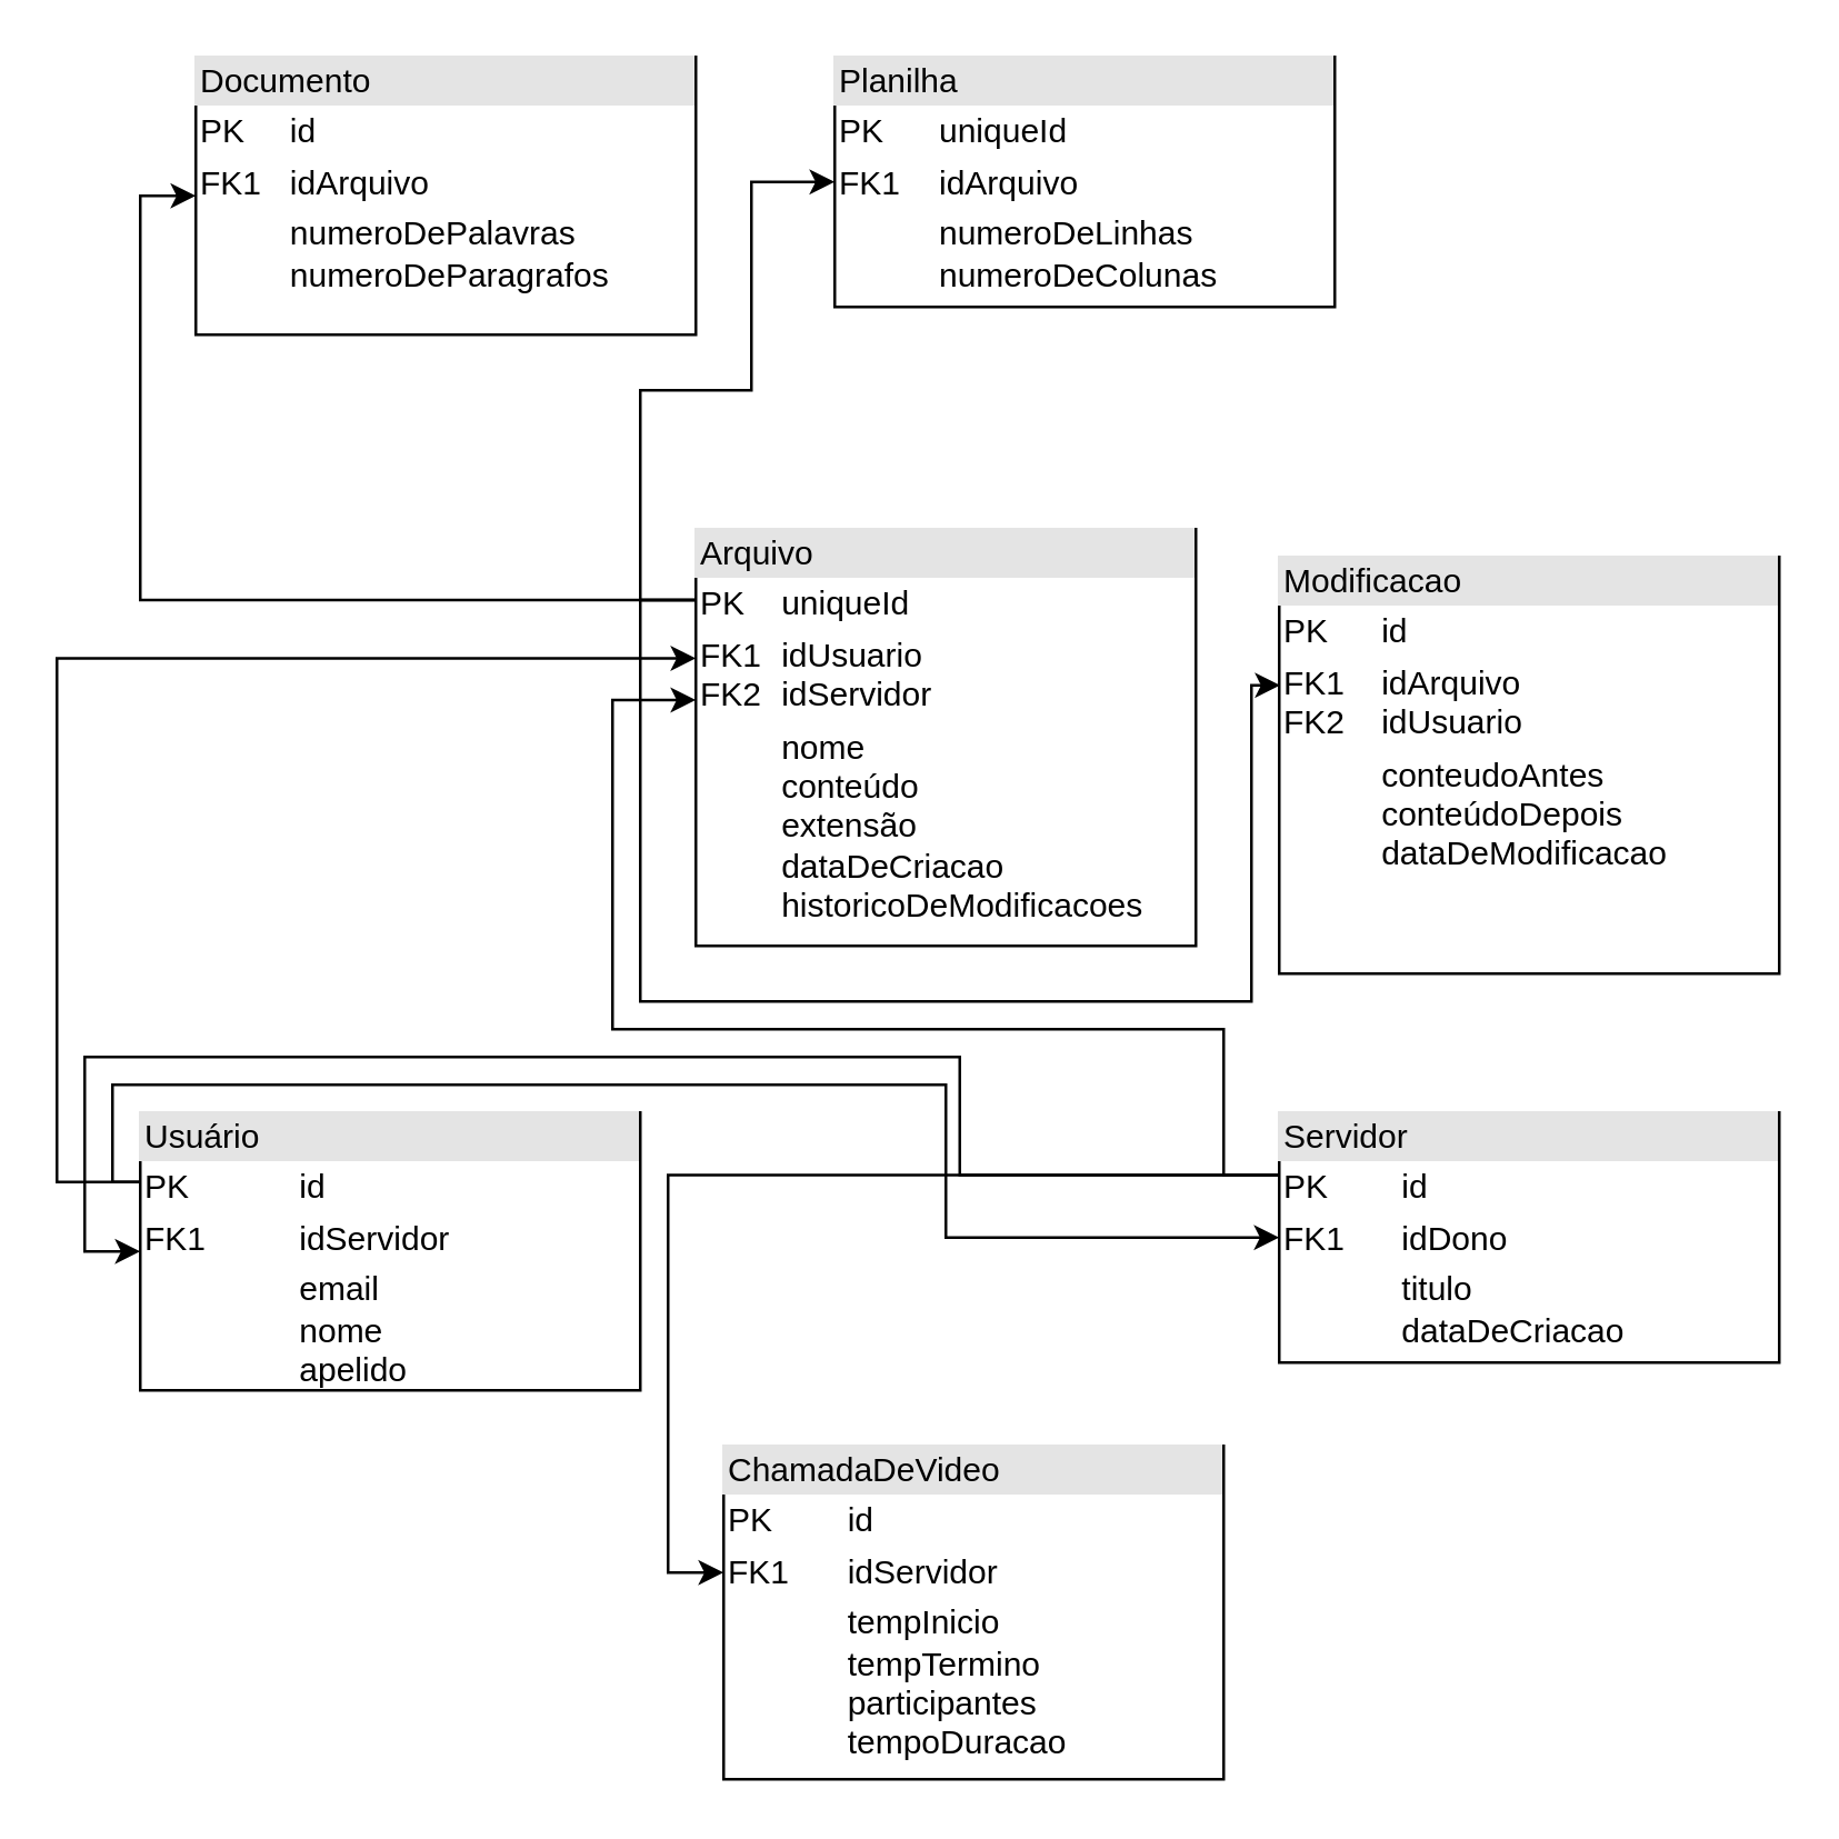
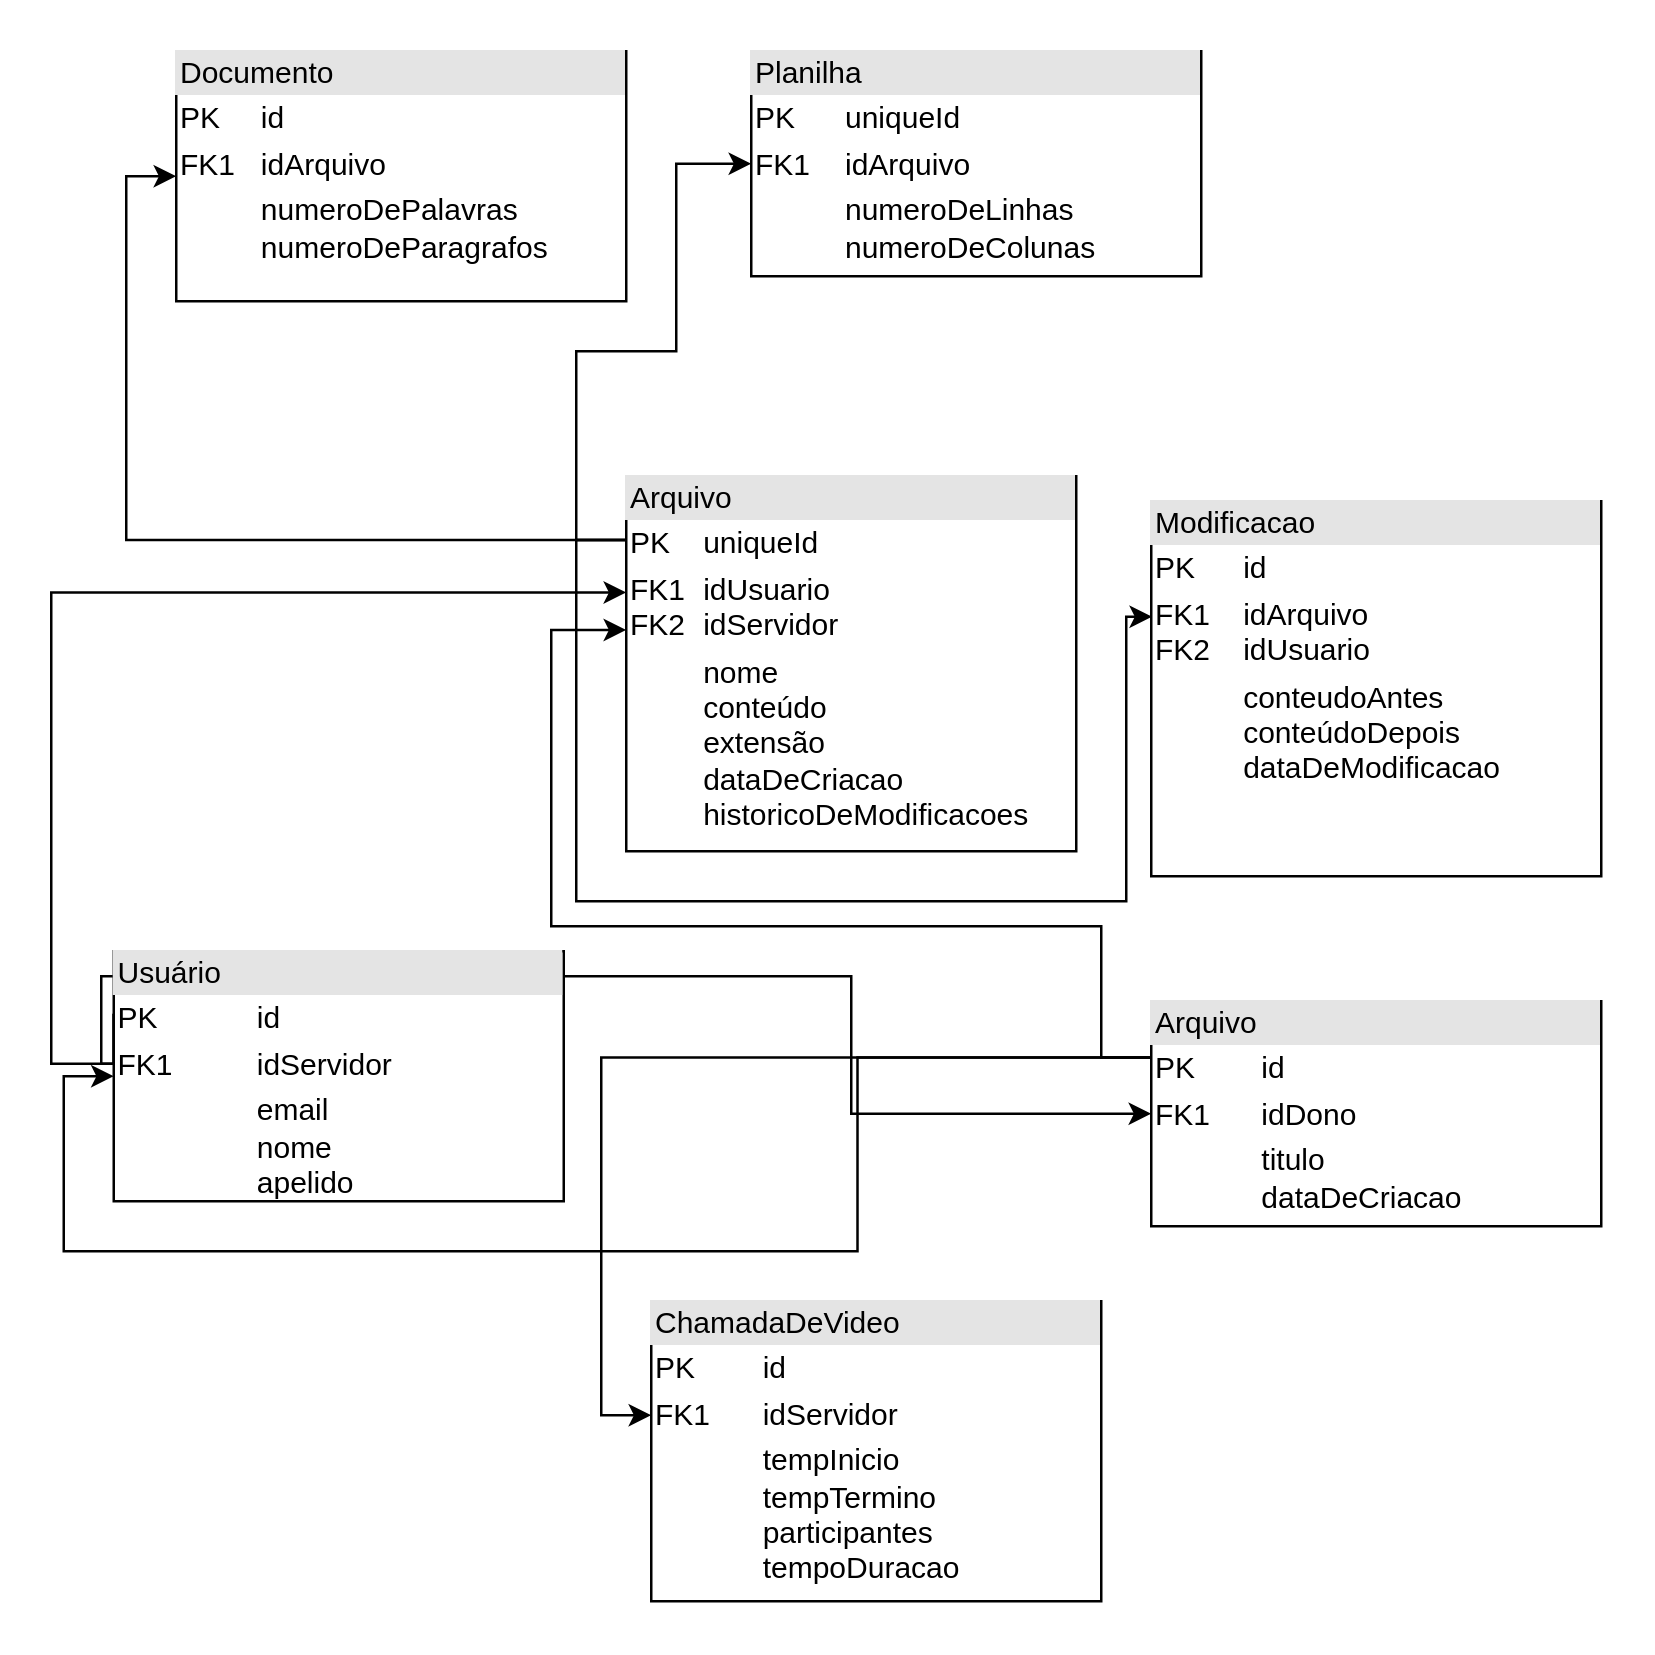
  <mxCell id="0" />
  <mxCell id="1" parent="0" />
  <mxCell id="2" value="&lt;div style=&quot;box-sizing:border-box;width:100%;background:#e4e4e4;padding:2px;&quot;&gt;Documento&lt;/div&gt;&lt;table style=&quot;width:100%;font-size:1em;&quot; cellpadding=&quot;2&quot; cellspacing=&quot;0&quot;&gt;&lt;tbody&gt;&lt;tr&gt;&lt;td&gt;PK&lt;/td&gt;&lt;td&gt;id&lt;/td&gt;&lt;/tr&gt;&lt;tr&gt;&lt;td&gt;FK1&lt;/td&gt;&lt;td&gt;idArquivo&lt;/td&gt;&lt;/tr&gt;&lt;tr&gt;&lt;td&gt;&lt;/td&gt;&lt;td&gt;numeroDePalavras&lt;br&gt;numeroDeParagrafos&lt;br&gt;&lt;/td&gt;&lt;/tr&gt;&lt;/tbody&gt;&lt;/table&gt;" style="verticalAlign=top;align=left;overflow=fill;html=1;whiteSpace=wrap;" parent="1" vertex="1"><mxGeometry x="70" y="20" width="180" height="100" as="geometry" /></mxCell>
  <mxCell id="3" value="&lt;div style=&quot;box-sizing:border-box;width:100%;background:#e4e4e4;padding:2px;&quot;&gt;Planilha&lt;/div&gt;&lt;table style=&quot;width:100%;font-size:1em;&quot; cellpadding=&quot;2&quot; cellspacing=&quot;0&quot;&gt;&lt;tbody&gt;&lt;tr&gt;&lt;td&gt;PK&lt;/td&gt;&lt;td&gt;uniqueId&lt;/td&gt;&lt;/tr&gt;&lt;tr&gt;&lt;td&gt;FK1&lt;/td&gt;&lt;td&gt;idArquivo&lt;/td&gt;&lt;/tr&gt;&lt;tr&gt;&lt;td&gt;&lt;/td&gt;&lt;td&gt;numeroDeLinhas&lt;br&gt;numeroDeColunas&lt;/td&gt;&lt;/tr&gt;&lt;/tbody&gt;&lt;/table&gt;" style="verticalAlign=top;align=left;overflow=fill;html=1;whiteSpace=wrap;" parent="1" vertex="1"><mxGeometry x="300" y="20" width="180" height="90" as="geometry" /></mxCell>
  <mxCell id="4" style="edgeStyle=orthogonalEdgeStyle;rounded=0;orthogonalLoop=1;jettySize=auto;html=1;exitX=0;exitY=0.17;exitDx=0;exitDy=0;exitPerimeter=0;entryX=0;entryY=0.5;entryDx=0;entryDy=0;" parent="1" source="6" target="2" edge="1"><mxGeometry relative="1" as="geometry" /></mxCell>
  <mxCell id="5" style="edgeStyle=orthogonalEdgeStyle;rounded=0;orthogonalLoop=1;jettySize=auto;html=1;exitX=0;exitY=0.17;exitDx=0;exitDy=0;exitPerimeter=0;entryX=0;entryY=0.5;entryDx=0;entryDy=0;" parent="1" source="6" target="3" edge="1"><mxGeometry relative="1" as="geometry"><Array as="points"><mxPoint x="230" y="216" /><mxPoint x="230" y="140" /><mxPoint x="270" y="140" /><mxPoint x="270" y="65" /><mxPoint x="290" y="65" /></Array></mxGeometry></mxCell>
  <mxCell id="6" value="&lt;div style=&quot;box-sizing:border-box;width:100%;background:#e4e4e4;padding:2px;&quot;&gt;Arquivo&lt;/div&gt;&lt;table style=&quot;width:100%;font-size:1em;&quot; cellpadding=&quot;2&quot; cellspacing=&quot;0&quot;&gt;&lt;tbody&gt;&lt;tr&gt;&lt;td&gt;PK&lt;/td&gt;&lt;td&gt;uniqueId&lt;/td&gt;&lt;/tr&gt;&lt;tr&gt;&lt;td&gt;FK1&lt;br&gt;FK2&lt;/td&gt;&lt;td&gt;idUsuario&lt;br&gt;idServidor&lt;/td&gt;&lt;/tr&gt;&lt;tr&gt;&lt;td&gt;&lt;/td&gt;&lt;td&gt;nome&lt;br&gt;conteúdo&lt;br&gt;extensão&lt;br&gt;dataDeCriacao&lt;br&gt;historicoDeModificacoes&lt;/td&gt;&lt;/tr&gt;&lt;/tbody&gt;&lt;/table&gt;" style="verticalAlign=top;align=left;overflow=fill;html=1;whiteSpace=wrap;points=[[0,0,0,0,0],[0,0.17,0,0,0],[0,0.31,0,0,0],[0,0.41,0,0,0],[0,0.71,0,0,0],[0,1,0,0,0],[0.25,0,0,0,0],[0.25,1,0,0,0],[0.5,0,0,0,0],[0.5,1,0,0,0],[0.75,0,0,0,0],[0.75,1,0,0,0],[1,0,0,0,0],[1,0.25,0,0,0],[1,0.5,0,0,0],[1,0.75,0,0,0],[1,1,0,0,0]];" parent="1" vertex="1"><mxGeometry x="250" y="190" width="180" height="150" as="geometry" /></mxCell>
  <mxCell id="7" style="edgeStyle=orthogonalEdgeStyle;rounded=0;orthogonalLoop=1;jettySize=auto;html=1;exitX=0;exitY=0.25;exitDx=0;exitDy=0;entryX=0;entryY=0.5;entryDx=0;entryDy=0;" parent="1" source="8" target="11" edge="1"><mxGeometry relative="1" as="geometry"><Array as="points"><mxPoint x="40" y="425" /><mxPoint x="40" y="390" /><mxPoint x="340" y="390" /><mxPoint x="340" y="445" /></Array></mxGeometry></mxCell>
- <mxCell id="8" value="&lt;div style=&quot;box-sizing:border-box;width:100%;background:#e4e4e4;padding:2px;&quot;&gt;Usuário&lt;/div&gt;&lt;table style=&quot;width:100%;font-size:1em;&quot; cellpadding=&quot;2&quot; cellspacing=&quot;0&quot;&gt;&lt;tbody&gt;&lt;tr&gt;&lt;td&gt;PK&lt;/td&gt;&lt;td&gt;id&lt;/td&gt;&lt;/tr&gt;&lt;tr&gt;&lt;td&gt;FK1&lt;/td&gt;&lt;td&gt;idServidor&lt;/td&gt;&lt;/tr&gt;&lt;tr&gt;&lt;td&gt;&lt;/td&gt;&lt;td&gt;email&lt;br&gt;nome&lt;br&gt;apelido&lt;/td&gt;&lt;/tr&gt;&lt;/tbody&gt;&lt;/table&gt;" style="verticalAlign=top;align=left;overflow=fill;html=1;whiteSpace=wrap;" parent="1" vertex="1"><mxGeometry x="50" y="400" width="180" height="100" as="geometry" /></mxCell>
+ <mxCell id="8" value="&lt;div style=&quot;box-sizing:border-box;width:100%;background:#e4e4e4;padding:2px;&quot;&gt;Usuário&lt;/div&gt;&lt;table style=&quot;width:100%;font-size:1em;&quot; cellpadding=&quot;2&quot; cellspacing=&quot;0&quot;&gt;&lt;tbody&gt;&lt;tr&gt;&lt;td&gt;PK&lt;/td&gt;&lt;td&gt;id&lt;/td&gt;&lt;/tr&gt;&lt;tr&gt;&lt;td&gt;FK1&lt;/td&gt;&lt;td&gt;idServidor&lt;/td&gt;&lt;/tr&gt;&lt;tr&gt;&lt;td&gt;&lt;/td&gt;&lt;td&gt;email&lt;br&gt;nome&lt;br&gt;apelido&lt;/td&gt;&lt;/tr&gt;&lt;/tbody&gt;&lt;/table&gt;" style="verticalAlign=top;align=left;overflow=fill;html=1;whiteSpace=wrap;" parent="1" vertex="1"><mxGeometry x="45" y="380" width="180" height="100" as="geometry" /></mxCell>
  <mxCell id="9" style="edgeStyle=orthogonalEdgeStyle;rounded=0;orthogonalLoop=1;jettySize=auto;html=1;exitX=0;exitY=0.25;exitDx=0;exitDy=0;entryX=0;entryY=0.5;entryDx=0;entryDy=0;" parent="1" source="11" target="8" edge="1"><mxGeometry relative="1" as="geometry" /></mxCell>
  <mxCell id="10" style="edgeStyle=orthogonalEdgeStyle;rounded=0;orthogonalLoop=1;jettySize=auto;html=1;exitX=0;exitY=0.25;exitDx=0;exitDy=0;entryX=0;entryY=0.38;entryDx=0;entryDy=0;entryPerimeter=0;" parent="1" source="11" target="12" edge="1"><mxGeometry relative="1" as="geometry" /></mxCell>
- <mxCell id="11" value="&lt;div style=&quot;box-sizing:border-box;width:100%;background:#e4e4e4;padding:2px;&quot;&gt;Servidor&lt;/div&gt;&lt;table style=&quot;width:100%;font-size:1em;&quot; cellpadding=&quot;2&quot; cellspacing=&quot;0&quot;&gt;&lt;tbody&gt;&lt;tr&gt;&lt;td&gt;PK&lt;/td&gt;&lt;td&gt;id&lt;/td&gt;&lt;/tr&gt;&lt;tr&gt;&lt;td&gt;FK1&lt;/td&gt;&lt;td&gt;idDono&lt;/td&gt;&lt;/tr&gt;&lt;tr&gt;&lt;td&gt;&lt;/td&gt;&lt;td&gt;titulo&lt;br&gt;dataDeCriacao&lt;/td&gt;&lt;/tr&gt;&lt;/tbody&gt;&lt;/table&gt;" style="verticalAlign=top;align=left;overflow=fill;html=1;whiteSpace=wrap;" parent="1" vertex="1"><mxGeometry x="460" y="400" width="180" height="90" as="geometry" /></mxCell>
+ <mxCell id="11" value="&lt;div style=&quot;box-sizing:border-box;width:100%;background:#e4e4e4;padding:2px;&quot;&gt;Arquivo&lt;/div&gt;&lt;table style=&quot;width:100%;font-size:1em;&quot; cellpadding=&quot;2&quot; cellspacing=&quot;0&quot;&gt;&lt;tbody&gt;&lt;tr&gt;&lt;td&gt;PK&lt;/td&gt;&lt;td&gt;id&lt;/td&gt;&lt;/tr&gt;&lt;tr&gt;&lt;td&gt;FK1&lt;/td&gt;&lt;td&gt;idDono&lt;/td&gt;&lt;/tr&gt;&lt;tr&gt;&lt;td&gt;&lt;/td&gt;&lt;td&gt;titulo&lt;br&gt;dataDeCriacao&lt;/td&gt;&lt;/tr&gt;&lt;/tbody&gt;&lt;/table&gt;" style="verticalAlign=top;align=left;overflow=fill;html=1;whiteSpace=wrap;" parent="1" vertex="1"><mxGeometry x="460" y="400" width="180" height="90" as="geometry" /></mxCell>
  <mxCell id="12" value="&lt;div style=&quot;box-sizing:border-box;width:100%;background:#e4e4e4;padding:2px;&quot;&gt;ChamadaDeVideo&lt;/div&gt;&lt;table style=&quot;width:100%;font-size:1em;&quot; cellpadding=&quot;2&quot; cellspacing=&quot;0&quot;&gt;&lt;tbody&gt;&lt;tr&gt;&lt;td&gt;PK&lt;/td&gt;&lt;td&gt;id&lt;/td&gt;&lt;/tr&gt;&lt;tr&gt;&lt;td&gt;FK1&lt;/td&gt;&lt;td&gt;idServidor&lt;/td&gt;&lt;/tr&gt;&lt;tr&gt;&lt;td&gt;&lt;/td&gt;&lt;td&gt;tempInicio&lt;br&gt;tempTermino&lt;br&gt;participantes&lt;br&gt;tempoDuracao&lt;/td&gt;&lt;/tr&gt;&lt;/tbody&gt;&lt;/table&gt;" style="verticalAlign=top;align=left;overflow=fill;html=1;whiteSpace=wrap;points=[[0,0,0,0,0],[0,0.25,0,0,0],[0,0.38,0,0,0],[0,0.75,0,0,0],[0,1,0,0,0],[0.25,0,0,0,0],[0.25,1,0,0,0],[0.5,0,0,0,0],[0.5,1,0,0,0],[0.75,0,0,0,0],[0.75,1,0,0,0],[1,0,0,0,0],[1,0.25,0,0,0],[1,0.5,0,0,0],[1,0.75,0,0,0],[1,1,0,0,0]];" parent="1" vertex="1"><mxGeometry x="260" y="520" width="180" height="120" as="geometry" /></mxCell>
  <mxCell id="13" value="&lt;div style=&quot;box-sizing:border-box;width:100%;background:#e4e4e4;padding:2px;&quot;&gt;Modificacao&lt;/div&gt;&lt;table style=&quot;width:100%;font-size:1em;&quot; cellpadding=&quot;2&quot; cellspacing=&quot;0&quot;&gt;&lt;tbody&gt;&lt;tr&gt;&lt;td&gt;PK&lt;/td&gt;&lt;td&gt;id&lt;/td&gt;&lt;/tr&gt;&lt;tr&gt;&lt;td&gt;FK1&lt;br&gt;FK2&lt;/td&gt;&lt;td&gt;idArquivo&lt;br&gt;idUsuario&lt;/td&gt;&lt;/tr&gt;&lt;tr&gt;&lt;td&gt;&lt;/td&gt;&lt;td&gt;conteudoAntes&lt;br&gt;conteúdoDepois&lt;br&gt;dataDeModificacao&lt;/td&gt;&lt;/tr&gt;&lt;/tbody&gt;&lt;/table&gt;" style="verticalAlign=top;align=left;overflow=fill;html=1;whiteSpace=wrap;" parent="1" vertex="1"><mxGeometry x="460" y="200" width="180" height="150" as="geometry" /></mxCell>
  <mxCell id="14" style="edgeStyle=orthogonalEdgeStyle;rounded=0;orthogonalLoop=1;jettySize=auto;html=1;exitX=0;exitY=0.17;exitDx=0;exitDy=0;exitPerimeter=0;entryX=0.002;entryY=0.308;entryDx=0;entryDy=0;entryPerimeter=0;" parent="1" source="6" target="13" edge="1"><mxGeometry relative="1" as="geometry" /></mxCell>
  <mxCell id="15" style="edgeStyle=orthogonalEdgeStyle;rounded=0;orthogonalLoop=1;jettySize=auto;html=1;exitX=0;exitY=0.25;exitDx=0;exitDy=0;entryX=0;entryY=0.31;entryDx=0;entryDy=0;entryPerimeter=0;" parent="1" source="8" target="6" edge="1"><mxGeometry relative="1" as="geometry"><Array as="points"><mxPoint x="20" y="425" /><mxPoint x="20" y="237" /></Array></mxGeometry></mxCell>
  <mxCell id="16" style="edgeStyle=orthogonalEdgeStyle;rounded=0;orthogonalLoop=1;jettySize=auto;html=1;exitX=0;exitY=0.25;exitDx=0;exitDy=0;entryX=0;entryY=0.41;entryDx=0;entryDy=0;entryPerimeter=0;" parent="1" source="11" target="6" edge="1"><mxGeometry relative="1" as="geometry"><Array as="points"><mxPoint x="440" y="423" /><mxPoint x="440" y="370" /><mxPoint x="220" y="370" /><mxPoint x="220" y="252" /></Array></mxGeometry></mxCell>
